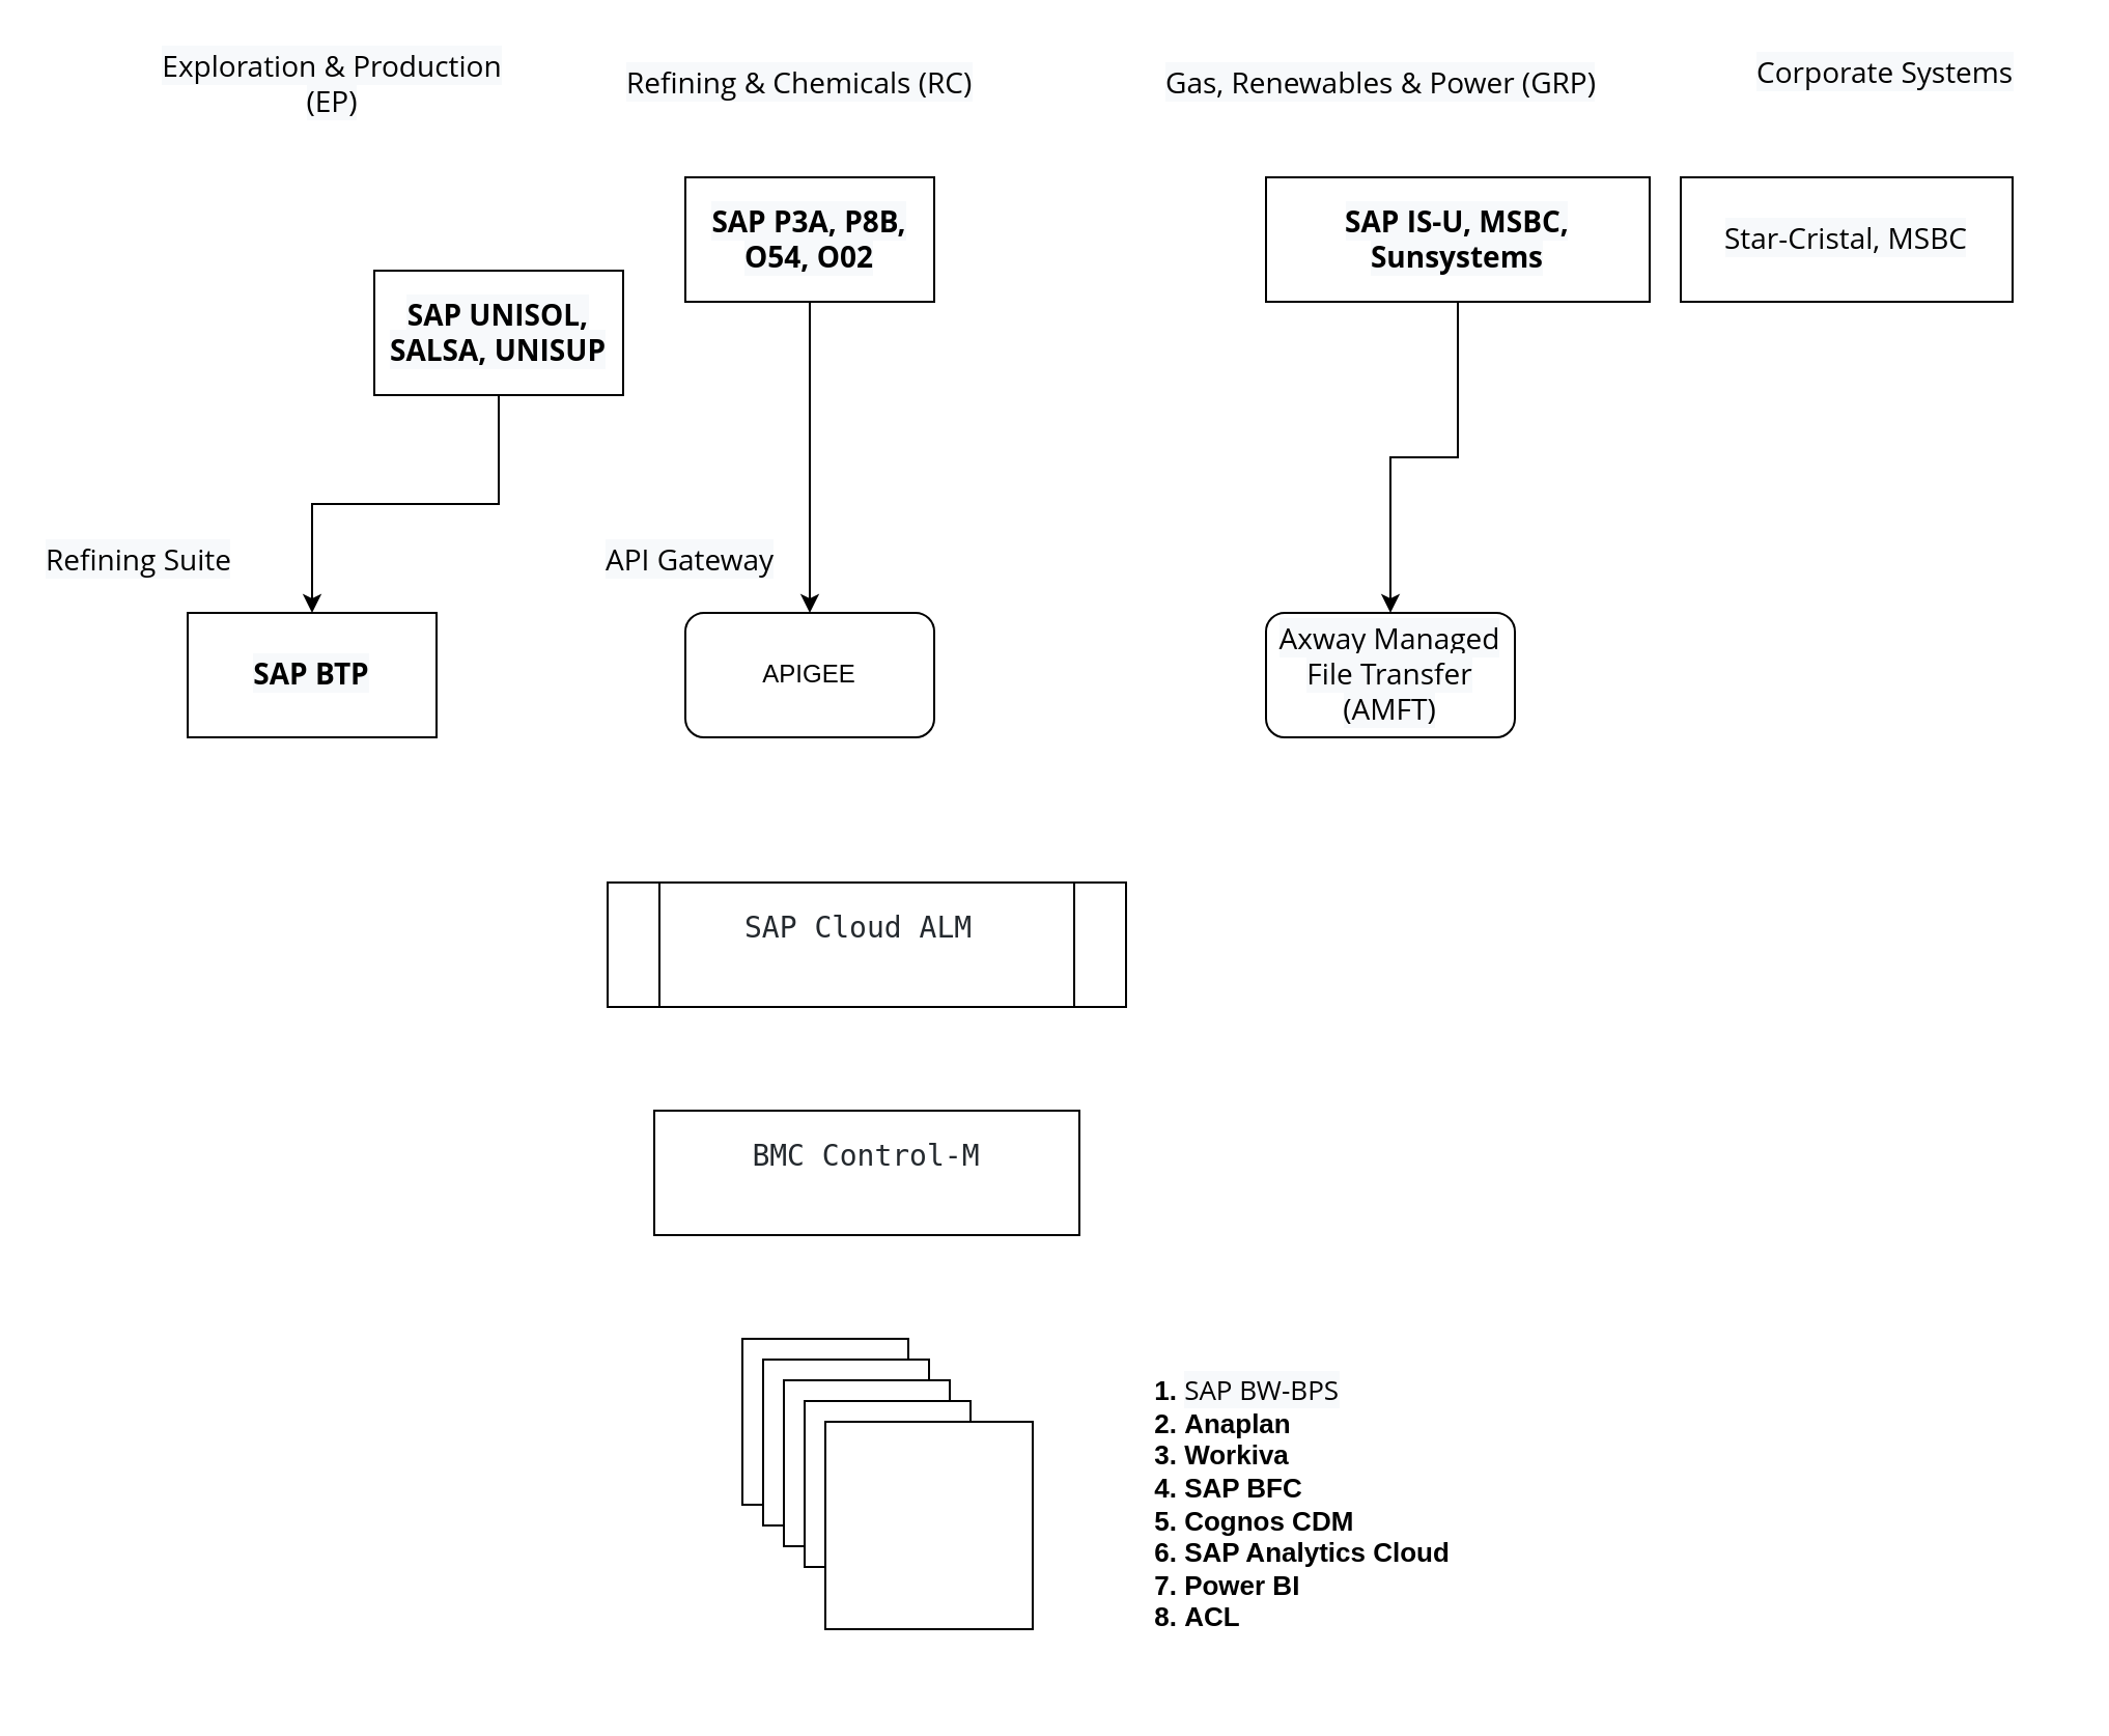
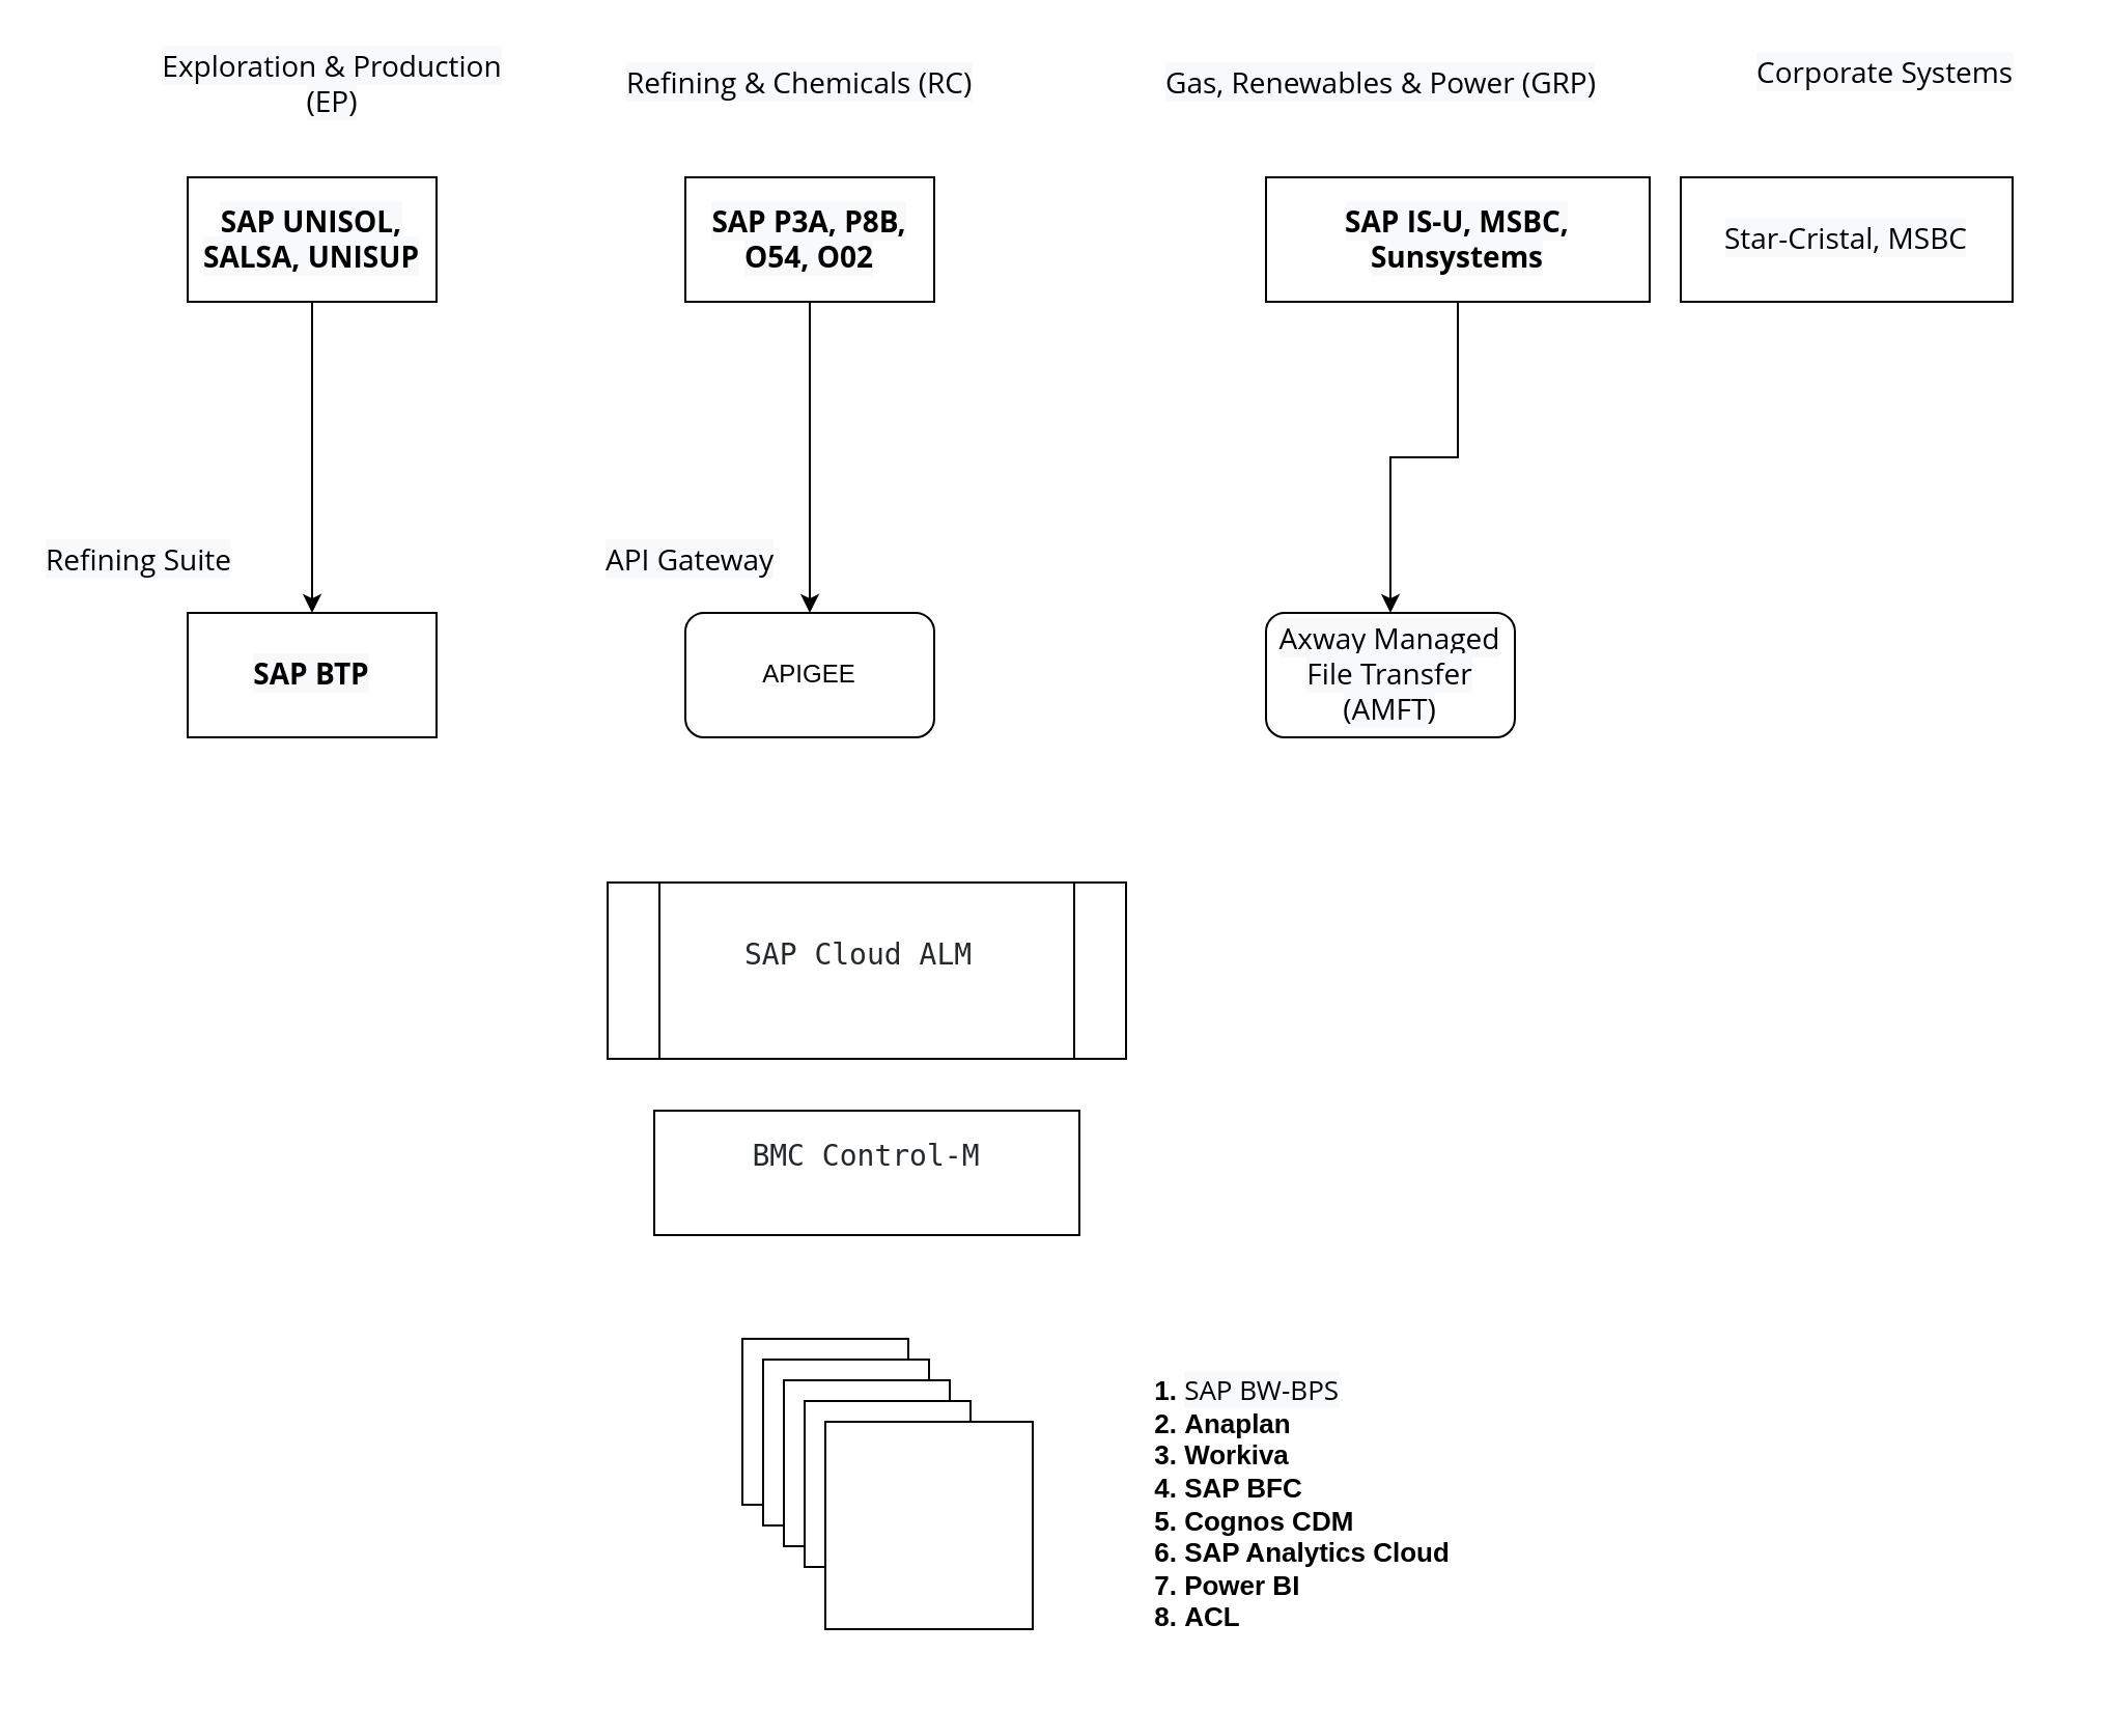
  <mxCell id="0" />
  <mxCell id="1" parent="0" />
  <mxCell id="2" style="edgeStyle=orthogonalEdgeStyle;rounded=0;orthogonalLoop=1;jettySize=auto;html=1;" edge="1" parent="1" source="3" target="11"><mxGeometry relative="1" as="geometry" /></mxCell>
- <mxCell id="3" value="&lt;span style=&quot;box-sizing: border-box; font-weight: bolder; font-family: &amp;quot;Open Sans&amp;quot;, sans-serif; font-size: 14px; text-align: justify; background-color: rgb(247, 249, 251);&quot;&gt;SAP UNISOL, SALSA, UNISUP&lt;/span&gt;" style="rounded=0;whiteSpace=wrap;html=1;" vertex="1" parent="1"><mxGeometry x="180" y="130" width="120" height="60" as="geometry" /></mxCell>
+ <mxCell id="3" value="&lt;span style=&quot;box-sizing: border-box; font-weight: bolder; font-family: &amp;quot;Open Sans&amp;quot;, sans-serif; font-size: 14px; text-align: justify; background-color: rgb(247, 249, 251);&quot;&gt;SAP UNISOL, SALSA, UNISUP&lt;/span&gt;" style="rounded=0;whiteSpace=wrap;html=1;" vertex="1" parent="1"><mxGeometry x="90" y="85" width="120" height="60" as="geometry" /></mxCell>
  <mxCell id="4" value="&lt;span style=&quot;font-family: &amp;quot;Open Sans&amp;quot;, sans-serif; font-size: 14px; text-align: justify; background-color: rgb(247, 249, 251);&quot;&gt;Exploration &amp;amp; Production (EP)&lt;/span&gt;" style="text;html=1;align=center;verticalAlign=middle;whiteSpace=wrap;rounded=0;" vertex="1" parent="1"><mxGeometry x="70" y="25" width="180" height="30" as="geometry" /></mxCell>
  <mxCell id="5" style="edgeStyle=orthogonalEdgeStyle;rounded=0;orthogonalLoop=1;jettySize=auto;html=1;" edge="1" parent="1" source="6" target="13"><mxGeometry relative="1" as="geometry" /></mxCell>
  <mxCell id="6" value="&lt;span style=&quot;box-sizing: border-box; font-weight: bolder; font-family: &amp;quot;Open Sans&amp;quot;, sans-serif; font-size: 14px; text-align: justify; background-color: rgb(247, 249, 251);&quot;&gt;SAP P3A, P8B, O54, O02&lt;/span&gt;" style="rounded=0;whiteSpace=wrap;html=1;" vertex="1" parent="1"><mxGeometry x="330" y="85" width="120" height="60" as="geometry" /></mxCell>
  <mxCell id="7" value="&lt;span style=&quot;color: rgb(0, 0, 0); font-family: &amp;quot;Open Sans&amp;quot;, sans-serif; font-size: 14px; font-style: normal; font-variant-ligatures: normal; font-variant-caps: normal; font-weight: 400; letter-spacing: normal; orphans: 2; text-align: justify; text-indent: 0px; text-transform: none; widows: 2; word-spacing: 0px; -webkit-text-stroke-width: 0px; white-space: normal; background-color: rgb(247, 249, 251); text-decoration-thickness: initial; text-decoration-style: initial; text-decoration-color: initial; display: inline !important; float: none;&quot;&gt;Refining &amp;amp; Chemicals (RC)&lt;/span&gt;" style="text;whiteSpace=wrap;html=1;" vertex="1" parent="1"><mxGeometry x="300" y="25" width="200" height="40" as="geometry" /></mxCell>
  <mxCell id="8" style="edgeStyle=orthogonalEdgeStyle;rounded=0;orthogonalLoop=1;jettySize=auto;html=1;" edge="1" parent="1" source="9" target="15"><mxGeometry relative="1" as="geometry" /></mxCell>
  <mxCell id="9" value="&lt;span style=&quot;box-sizing: border-box; font-weight: bolder; font-family: &amp;quot;Open Sans&amp;quot;, sans-serif; font-size: 14px; text-align: justify; background-color: rgb(247, 249, 251);&quot;&gt;SAP IS-U, MSBC, Sunsystems&lt;/span&gt;" style="rounded=0;whiteSpace=wrap;html=1;" vertex="1" parent="1"><mxGeometry x="610" y="85" width="185" height="60" as="geometry" /></mxCell>
  <mxCell id="10" value="&lt;span style=&quot;color: rgb(0, 0, 0); font-family: &amp;quot;Open Sans&amp;quot;, sans-serif; font-size: 14px; font-style: normal; font-variant-ligatures: normal; font-variant-caps: normal; font-weight: 400; letter-spacing: normal; orphans: 2; text-align: justify; text-indent: 0px; text-transform: none; widows: 2; word-spacing: 0px; -webkit-text-stroke-width: 0px; white-space: normal; background-color: rgb(247, 249, 251); text-decoration-thickness: initial; text-decoration-style: initial; text-decoration-color: initial; display: inline !important; float: none;&quot;&gt;Gas, Renewables &amp;amp; Power (GRP)&lt;/span&gt;" style="text;whiteSpace=wrap;html=1;" vertex="1" parent="1"><mxGeometry x="560" y="25" width="240" height="40" as="geometry" /></mxCell>
  <mxCell id="11" value="&lt;span style=&quot;box-sizing: border-box; font-weight: bolder; font-family: &amp;quot;Open Sans&amp;quot;, sans-serif; font-size: 14px; text-align: justify; background-color: rgb(247, 249, 251);&quot;&gt;SAP BTP&lt;/span&gt;" style="rounded=0;whiteSpace=wrap;html=1;" vertex="1" parent="1"><mxGeometry x="90" y="295" width="120" height="60" as="geometry" /></mxCell>
  <mxCell id="12" value="&lt;span style=&quot;box-sizing: border-box; color: rgb(0, 0, 0); font-family: &amp;quot;Open Sans&amp;quot;, sans-serif; font-size: 14px; font-style: normal; font-variant-ligatures: normal; font-variant-caps: normal; letter-spacing: normal; orphans: 2; text-align: justify; text-indent: 0px; text-transform: none; widows: 2; word-spacing: 0px; -webkit-text-stroke-width: 0px; white-space: normal; background-color: rgb(247, 249, 251); text-decoration-thickness: initial; text-decoration-style: initial; text-decoration-color: initial;&quot;&gt;Refining Suite&lt;/span&gt;" style="text;whiteSpace=wrap;html=1;fontStyle=0" vertex="1" parent="1"><mxGeometry x="20" y="255" width="140" height="40" as="geometry" /></mxCell>
  <mxCell id="13" value="APIGEE" style="rounded=1;whiteSpace=wrap;html=1;" vertex="1" parent="1"><mxGeometry x="330" y="295" width="120" height="60" as="geometry" /></mxCell>
  <mxCell id="14" value="&lt;span style=&quot;box-sizing: border-box; color: rgb(0, 0, 0); font-family: &amp;quot;Open Sans&amp;quot;, sans-serif; font-size: 14px; font-style: normal; font-variant-ligatures: normal; font-variant-caps: normal; letter-spacing: normal; orphans: 2; text-align: justify; text-indent: 0px; text-transform: none; widows: 2; word-spacing: 0px; -webkit-text-stroke-width: 0px; white-space: normal; background-color: rgb(247, 249, 251); text-decoration-thickness: initial; text-decoration-style: initial; text-decoration-color: initial;&quot;&gt;API Gateway&lt;/span&gt;" style="text;whiteSpace=wrap;html=1;fontStyle=0" vertex="1" parent="1"><mxGeometry x="290" y="255" width="140" height="40" as="geometry" /></mxCell>
  <mxCell id="15" value="&lt;span style=&quot;box-sizing: border-box; font-family: &amp;quot;Open Sans&amp;quot;, sans-serif; font-size: 14px; text-align: justify; background-color: rgb(247, 249, 251);&quot;&gt;Axway Managed File Transfer (AMFT)&lt;/span&gt;" style="rounded=1;whiteSpace=wrap;html=1;" vertex="1" parent="1"><mxGeometry x="610" y="295" width="120" height="60" as="geometry" /></mxCell>
- <mxCell id="16" value="&lt;pre style=&quot;box-sizing: border-box; font-family: monospace, monospace; font-size: 14px; background: var(--color-nav-text); padding: 0px 0px 1rem 1rem; margin-right: 1rem; overflow-x: auto; width: auto; max-width: 100%; border-top-left-radius: var(--default-border-radius); border-top-right-radius: var(--default-border-radius); text-align: start;&quot; dir=&quot;auto&quot;&gt;&lt;code style=&quot;box-sizing: border-box; font-family: monospace, monospace; font-size: 1em; color: rgb(36, 41, 46); background: rgb(255, 255, 255); max-width: 100%; text-wrap: wrap;&quot; data-highlighted=&quot;yes&quot; class=&quot;language-plaintext hljs&quot;&gt;SAP Cloud ALM &lt;/code&gt;&lt;/pre&gt;" style="shape=process;whiteSpace=wrap;html=1;backgroundOutline=1;" vertex="1" parent="1"><mxGeometry x="292.5" y="425" width="250" height="60" as="geometry" /></mxCell>
+ <mxCell id="16" value="&lt;pre style=&quot;box-sizing: border-box; font-family: monospace, monospace; font-size: 14px; background: var(--color-nav-text); padding: 0px 0px 1rem 1rem; margin-right: 1rem; overflow-x: auto; width: auto; max-width: 100%; border-top-left-radius: var(--default-border-radius); border-top-right-radius: var(--default-border-radius); text-align: start;&quot; dir=&quot;auto&quot;&gt;&lt;code style=&quot;box-sizing: border-box; font-family: monospace, monospace; font-size: 1em; color: rgb(36, 41, 46); background: rgb(255, 255, 255); max-width: 100%; text-wrap: wrap;&quot; data-highlighted=&quot;yes&quot; class=&quot;language-plaintext hljs&quot;&gt;SAP Cloud ALM &lt;/code&gt;&lt;/pre&gt;" style="shape=process;whiteSpace=wrap;html=1;backgroundOutline=1;" vertex="1" parent="1"><mxGeometry x="292.5" y="425" width="250" height="85" as="geometry" /></mxCell>
  <mxCell id="17" value="&lt;pre style=&quot;box-sizing: border-box; font-family: monospace, monospace; font-size: 14px; background: var(--color-nav-text); padding: 0px 0px 1rem 1rem; margin-right: 1rem; overflow-x: auto; width: auto; max-width: 100%; border-top-left-radius: var(--default-border-radius); border-top-right-radius: var(--default-border-radius); text-align: start;&quot; dir=&quot;auto&quot;&gt;&lt;code style=&quot;box-sizing: border-box; font-family: monospace, monospace; font-size: 1em; color: rgb(36, 41, 46); background: rgb(255, 255, 255); max-width: 100%; text-wrap: wrap;&quot; data-highlighted=&quot;yes&quot; class=&quot;language-plaintext hljs&quot;&gt;BMC Control-M&lt;/code&gt;&lt;/pre&gt;" style="rounded=0;whiteSpace=wrap;html=1;" vertex="1" parent="1"><mxGeometry x="315" y="535" width="205" height="60" as="geometry" /></mxCell>
  <mxCell id="18" value="" style="whiteSpace=wrap;html=1;aspect=fixed;" vertex="1" parent="1"><mxGeometry x="357.5" y="645" width="80" height="80" as="geometry" /></mxCell>
  <mxCell id="19" value="" style="whiteSpace=wrap;html=1;aspect=fixed;" vertex="1" parent="1"><mxGeometry x="367.5" y="655" width="80" height="80" as="geometry" /></mxCell>
  <mxCell id="20" value="" style="whiteSpace=wrap;html=1;aspect=fixed;" vertex="1" parent="1"><mxGeometry x="377.5" y="665" width="80" height="80" as="geometry" /></mxCell>
  <mxCell id="21" value="" style="whiteSpace=wrap;html=1;aspect=fixed;" vertex="1" parent="1"><mxGeometry x="387.5" y="675" width="80" height="80" as="geometry" /></mxCell>
  <mxCell id="22" value="" style="whiteSpace=wrap;html=1;aspect=fixed;" vertex="1" parent="1"><mxGeometry x="397.5" y="685" width="100" height="100" as="geometry" /></mxCell>
  <mxCell id="23" value="&lt;div style=&quot;text-align: left; font-size: 13px;&quot;&gt;&lt;ol&gt;&lt;li&gt;&lt;span style=&quot;background-color: rgb(247, 249, 251); font-family: &amp;quot;Open Sans&amp;quot;, sans-serif; font-weight: normal;&quot;&gt;&lt;font style=&quot;font-size: 13px;&quot;&gt;SAP BW-BPS&lt;/font&gt;&lt;/span&gt;&lt;/li&gt;&lt;li&gt;&lt;span style=&quot;&quot;&gt;Anaplan&lt;/span&gt;&lt;/li&gt;&lt;li&gt;&lt;span style=&quot;&quot;&gt;Workiva&lt;/span&gt;&lt;/li&gt;&lt;li&gt;&lt;span style=&quot;&quot;&gt;SAP BFC&lt;/span&gt;&lt;/li&gt;&lt;li&gt;&lt;span style=&quot;&quot;&gt;Cognos CDM&lt;/span&gt;&lt;/li&gt;&lt;li&gt;&lt;span style=&quot;&quot;&gt;SAP Analytics Cloud&lt;/span&gt;&lt;/li&gt;&lt;li&gt;&lt;span style=&quot;&quot;&gt;Power BI&lt;/span&gt;&lt;/li&gt;&lt;li&gt;ACL&lt;/li&gt;&lt;/ol&gt;&lt;/div&gt;" style="text;html=1;align=center;verticalAlign=middle;whiteSpace=wrap;rounded=0;fontStyle=1" vertex="1" parent="1"><mxGeometry x="520" y="635" width="190" height="180" as="geometry" /></mxCell>
  <mxCell id="24" value="&lt;div style=&quot;text-align: left;&quot;&gt;&lt;span style=&quot;background-color: rgb(247, 249, 251); font-family: &amp;quot;Open Sans&amp;quot;, sans-serif; font-size: 14px; box-sizing: border-box;&quot;&gt;Star-Cristal&lt;/span&gt;&lt;span style=&quot;background-color: rgb(247, 249, 251); font-family: &amp;quot;Open Sans&amp;quot;, sans-serif; font-size: 14px;&quot;&gt;,&lt;/span&gt;&lt;span style=&quot;background-color: rgb(247, 249, 251); font-family: &amp;quot;Open Sans&amp;quot;, sans-serif; font-size: 14px;&quot;&gt;&amp;nbsp;&lt;/span&gt;&lt;span style=&quot;background-color: rgb(247, 249, 251); font-family: &amp;quot;Open Sans&amp;quot;, sans-serif; font-size: 14px; box-sizing: border-box;&quot;&gt;MSBC&lt;/span&gt;&lt;/div&gt;" style="rounded=0;whiteSpace=wrap;html=1;" vertex="1" parent="1"><mxGeometry x="810" y="85" width="160" height="60" as="geometry" /></mxCell>
  <mxCell id="25" value="&lt;span style=&quot;box-sizing: border-box; color: rgb(0, 0, 0); font-family: &amp;quot;Open Sans&amp;quot;, sans-serif; font-size: 14px; font-style: normal; font-variant-ligatures: normal; font-variant-caps: normal; letter-spacing: normal; orphans: 2; text-align: justify; text-indent: 0px; text-transform: none; widows: 2; word-spacing: 0px; -webkit-text-stroke-width: 0px; white-space: normal; background-color: rgb(247, 249, 251); text-decoration-thickness: initial; text-decoration-style: initial; text-decoration-color: initial;&quot;&gt;Corporate Systems&lt;/span&gt;" style="text;whiteSpace=wrap;html=1;fontStyle=0" vertex="1" parent="1"><mxGeometry x="845" y="20" width="150" height="40" as="geometry" /></mxCell>
